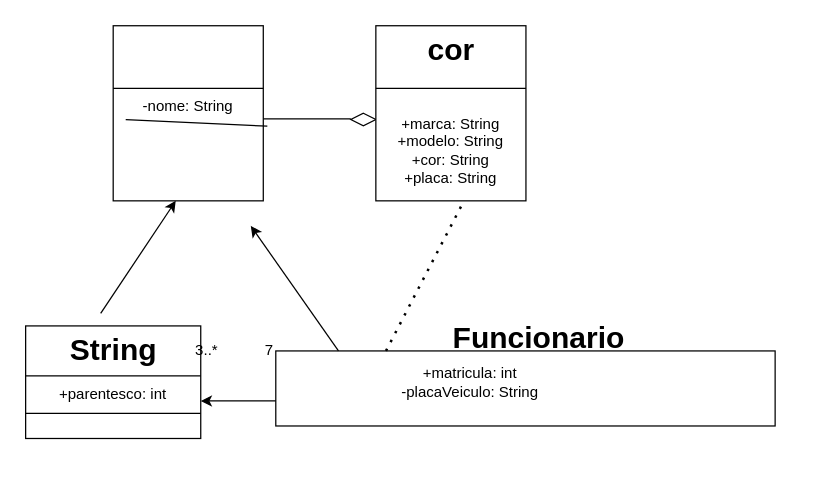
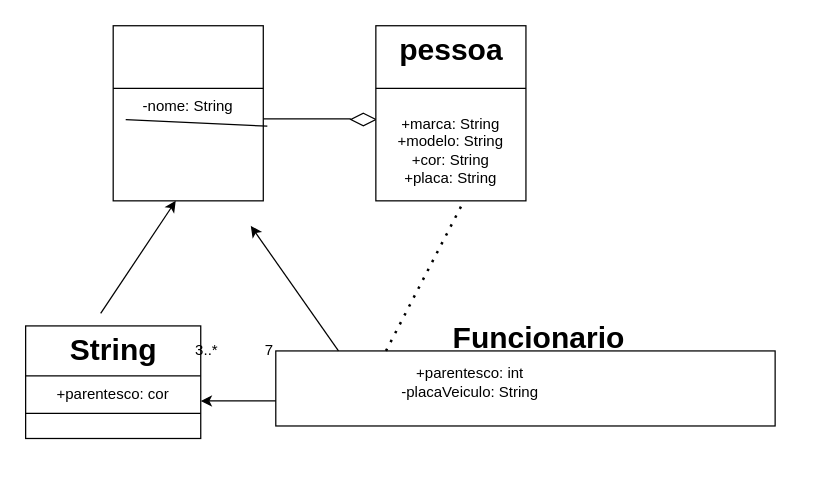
  <mxCell id="0" />
  <mxCell id="1" parent="0" />
  <mxCell id="2" value="" style="rounded=0;whiteSpace=wrap;html=1;movable=1;resizable=1;rotatable=1;deletable=1;editable=1;connectable=1;" vertex="1" parent="1"><mxGeometry x="20" y="260" width="140" height="90" as="geometry" /></mxCell>
  <mxCell id="3" value="String" style="text;strokeColor=none;fillColor=none;html=1;fontSize=24;fontStyle=1;verticalAlign=middle;align=center;" vertex="1" parent="1"><mxGeometry x="31.667" y="260" width="116.667" height="40" as="geometry" /></mxCell>
- <mxCell id="4" value="+parentesco: int" style="text;html=1;strokeColor=none;fillColor=none;align=center;verticalAlign=middle;whiteSpace=wrap;rounded=0;" vertex="1" parent="1"><mxGeometry x="20" y="300" width="140" height="30" as="geometry" /></mxCell>
+ <mxCell id="4" value="+parentesco: cor" style="text;html=1;strokeColor=none;fillColor=none;align=center;verticalAlign=middle;whiteSpace=wrap;rounded=0;" vertex="1" parent="1"><mxGeometry x="20" y="300" width="140" height="30" as="geometry" /></mxCell>
  <mxCell id="5" value="" style="endArrow=none;html=1;fontFamily=Helvetica;fontSize=12;fontColor=default;entryX=1;entryY=0;entryDx=0;entryDy=0;exitX=0;exitY=0;exitDx=0;exitDy=0;" edge="1" parent="1" source="4" target="4"><mxGeometry width="50" height="50" relative="1" as="geometry"><mxPoint x="80" y="-500" as="sourcePoint" /><mxPoint x="130" y="-550" as="targetPoint" /></mxGeometry></mxCell>
  <mxCell id="6" value="" style="endArrow=none;html=1;entryX=1;entryY=1;entryDx=0;entryDy=0;" edge="1" parent="1" target="4"><mxGeometry width="50" height="50" relative="1" as="geometry"><mxPoint x="20" y="330" as="sourcePoint" /><mxPoint x="60" y="-600" as="targetPoint" /></mxGeometry></mxCell>
  <mxCell id="7" value="" style="group" vertex="1" connectable="0" parent="1"><mxGeometry x="80" y="20" width="560" height="360" as="geometry" /></mxCell>
  <mxCell id="8" value="" style="group" vertex="1" connectable="0" parent="7"><mxGeometry x="10" width="231" height="140" as="geometry" /></mxCell>
  <mxCell id="9" value="" style="rounded=0;whiteSpace=wrap;html=1;movable=1;resizable=1;rotatable=1;deletable=1;editable=1;connectable=1;" vertex="1" parent="8"><mxGeometry width="120" height="140" as="geometry" /></mxCell>
  <mxCell id="10" value="-nome: String" style="text;html=1;strokeColor=none;fillColor=none;align=center;verticalAlign=middle;whiteSpace=wrap;rounded=0;" vertex="1" parent="8"><mxGeometry x="10" y="55" width="100" height="20" as="geometry" /></mxCell>
  <mxCell id="11" value="" style="endArrow=none;html=1;fontFamily=Helvetica;fontSize=12;fontColor=default;" edge="1" parent="8"><mxGeometry width="50" height="50" relative="1" as="geometry"><mxPoint y="50" as="sourcePoint" /><mxPoint x="120" y="50" as="targetPoint" /></mxGeometry></mxCell>
  <mxCell id="12" value="" style="endArrow=none;html=1;fontFamily=Helvetica;fontSize=12;fontColor=default;" edge="1" parent="8"><mxGeometry width="50" height="50" relative="1" as="geometry"><mxPoint x="120" y="74.5" as="sourcePoint" /><mxPoint x="190" y="74.5" as="targetPoint" /></mxGeometry></mxCell>
  <mxCell id="13" value="" style="endArrow=none;html=1;fontFamily=Helvetica;fontSize=12;fontColor=default;exitX=0;exitY=1;exitDx=0;exitDy=0;entryX=1.027;entryY=0.431;entryDx=0;entryDy=0;entryPerimeter=0;" edge="1" parent="8" source="10"><mxGeometry width="50" height="50" relative="1" as="geometry"><mxPoint x="40" y="130" as="sourcePoint" /><mxPoint x="123.24" y="80.34" as="targetPoint" /></mxGeometry></mxCell>
  <mxCell id="14" value="" style="rhombus;whiteSpace=wrap;html=1;" vertex="1" parent="8"><mxGeometry x="190" y="70" width="20" height="10" as="geometry" /></mxCell>
  <mxCell id="15" value="" style="group" vertex="1" connectable="0" parent="7"><mxGeometry x="220" width="120" height="140" as="geometry" /></mxCell>
  <mxCell id="16" value="" style="rounded=0;whiteSpace=wrap;html=1;movable=1;resizable=1;rotatable=1;deletable=1;editable=1;connectable=1;" vertex="1" parent="15"><mxGeometry width="120" height="140" as="geometry" /></mxCell>
- <mxCell id="17" value="cor" style="text;strokeColor=none;fillColor=none;html=1;fontSize=24;fontStyle=1;verticalAlign=middle;align=center;" vertex="1" parent="15"><mxGeometry x="10" width="100" height="40" as="geometry" /></mxCell>
+ <mxCell id="17" value="pessoa" style="text;strokeColor=none;fillColor=none;html=1;fontSize=24;fontStyle=1;verticalAlign=middle;align=center;" vertex="1" parent="15"><mxGeometry x="10" width="100" height="40" as="geometry" /></mxCell>
  <mxCell id="18" value="+marca: String&lt;br&gt;+modelo: String&lt;br&gt;+cor: String&lt;br&gt;+placa: String" style="text;html=1;strokeColor=none;fillColor=none;align=center;verticalAlign=middle;whiteSpace=wrap;rounded=0;fontFamily=Helvetica;fontSize=12;fontColor=default;" vertex="1" parent="15"><mxGeometry y="60" width="120" height="80" as="geometry" /></mxCell>
  <mxCell id="19" value="" style="endArrow=none;html=1;fontFamily=Helvetica;fontSize=12;fontColor=default;" edge="1" parent="15"><mxGeometry width="50" height="50" relative="1" as="geometry"><mxPoint y="50" as="sourcePoint" /><mxPoint x="120" y="50" as="targetPoint" /></mxGeometry></mxCell>
  <mxCell id="20" value="3..*" style="text;html=1;strokeColor=none;fillColor=none;align=center;verticalAlign=middle;whiteSpace=wrap;rounded=0;fontFamily=Helvetica;fontSize=12;fontColor=default;" vertex="1" parent="7"><mxGeometry x="80" y="250" width="10" height="20" as="geometry" /></mxCell>
  <mxCell id="21" value="" style="rounded=0;whiteSpace=wrap;html=1;" vertex="1" parent="7"><mxGeometry x="140" y="260" width="399.23" height="60" as="geometry" /></mxCell>
  <mxCell id="22" value="Funcionario" style="text;strokeColor=none;fillColor=none;html=1;fontSize=24;fontStyle=1;verticalAlign=middle;align=center;" vertex="1" parent="7"><mxGeometry x="280" y="230" width="140" height="40" as="geometry" /></mxCell>
- <mxCell id="23" value="+matricula: int&lt;br&gt;-placaVeiculo: String&lt;br&gt;" style="text;html=1;strokeColor=none;fillColor=none;align=center;verticalAlign=middle;whiteSpace=wrap;rounded=0;fontFamily=Helvetica;fontSize=12;fontColor=default;" vertex="1" parent="7"><mxGeometry x="160.77" y="260" width="269.23" height="50" as="geometry" /></mxCell>
+ <mxCell id="23" value="+parentesco: int&lt;br&gt;-placaVeiculo: String&lt;br&gt;" style="text;html=1;strokeColor=none;fillColor=none;align=center;verticalAlign=middle;whiteSpace=wrap;rounded=0;fontFamily=Helvetica;fontSize=12;fontColor=default;" vertex="1" parent="7"><mxGeometry x="160.77" y="260" width="269.23" height="50" as="geometry" /></mxCell>
  <mxCell id="24" value="7" style="text;html=1;strokeColor=none;fillColor=none;align=center;verticalAlign=middle;whiteSpace=wrap;rounded=0;fontFamily=Helvetica;fontSize=12;fontColor=default;" vertex="1" parent="7"><mxGeometry x="130" y="255" width="10" height="10" as="geometry" /></mxCell>
  <mxCell id="25" value="" style="endArrow=none;dashed=1;html=1;dashPattern=1 3;strokeWidth=2;fontFamily=Helvetica;fontSize=12;fontColor=default;entryX=0.582;entryY=1.015;entryDx=0;entryDy=0;exitX=0.25;exitY=0;exitDx=0;exitDy=0;entryPerimeter=0;" edge="1" parent="7" target="18" source="23"><mxGeometry width="50" height="50" relative="1" as="geometry"><mxPoint x="240" y="240" as="sourcePoint" /><mxPoint x="280" y="160" as="targetPoint" /></mxGeometry></mxCell>
  <mxCell id="26" value="" style="endArrow=classic;html=1;fontFamily=Helvetica;fontSize=12;fontColor=default;exitX=0.109;exitY=0;exitDx=0;exitDy=0;exitPerimeter=0;" edge="1" parent="7" source="23"><mxGeometry width="50" height="50" relative="1" as="geometry"><mxPoint x="180" y="240" as="sourcePoint" /><mxPoint x="120" y="160" as="targetPoint" /></mxGeometry></mxCell>
  <mxCell id="27" value="" style="endArrow=classic;html=1;fontFamily=Helvetica;fontSize=12;fontColor=default;" edge="1" parent="7"><mxGeometry width="50" height="50" relative="1" as="geometry"><mxPoint y="230" as="sourcePoint" /><mxPoint x="60" y="140" as="targetPoint" /></mxGeometry></mxCell>
  <mxCell id="28" value="" style="edgeStyle=none;html=1;fontFamily=Helvetica;fontSize=12;fontColor=default;" edge="1" parent="1"><mxGeometry relative="1" as="geometry"><mxPoint x="220" y="320" as="sourcePoint" /><mxPoint x="160" y="320" as="targetPoint" /></mxGeometry></mxCell>
